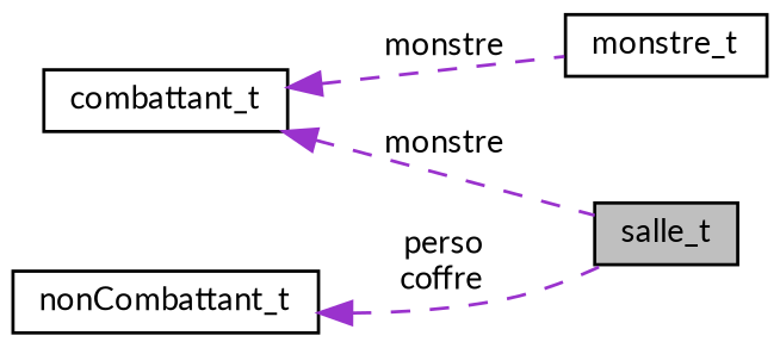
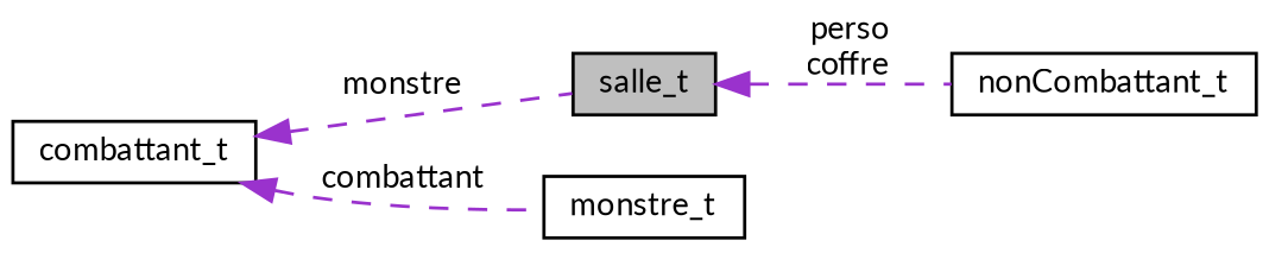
  digraph {
    fontname=Lato
    rankdir=LR
    node [color=black fillcolor=white fontname=Lato fontsize=10 shape=record style=filled]
    edge [color=darkorchid3 dir=back fontname=Lato fontsize=10 labelfontname=Helvetica labelfontsize=10 style=dashed]
    n1 [fillcolor=grey75 fontcolor=black height=0.2 label=salle_t width=0.4]
    n2 [height=0.2 label=monstre_t width=0.4]
    n3 [height=0.2 label=combattant_t width=0.4]
    n4 [height=0.2 label=nonCombattant_t width=0.4]
    n3 -> n1 [label=" monstre"]
-   n3 -> n2 [label=" monstre"]
-   n4 -> n1 [label=" perso\ncoffre"]
+   n3 -> n2 [label=" combattant"]
+   n1 -> n4 [label=" perso\ncoffre"]
  }
